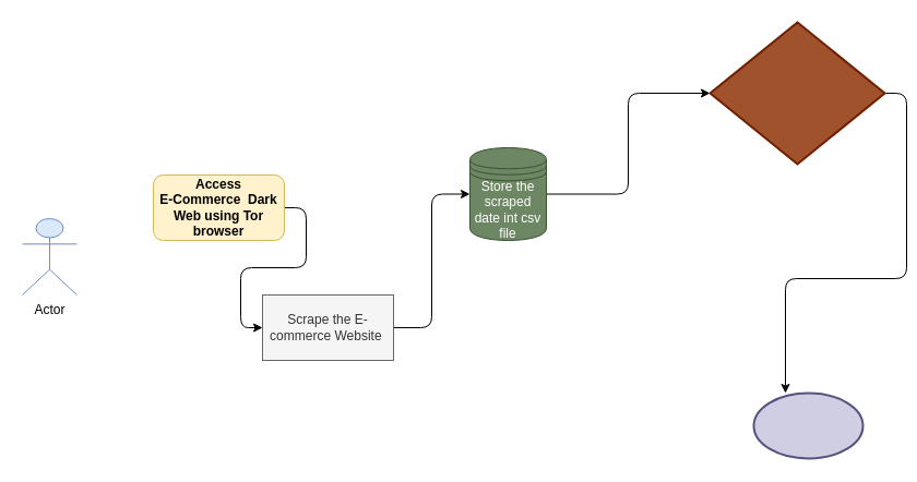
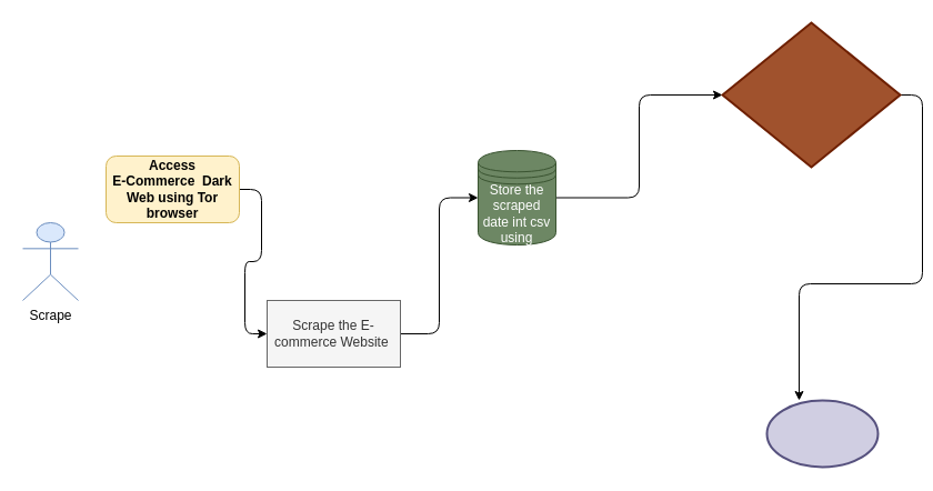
  <mxCell id="0" />
  <mxCell id="1" parent="0" />
- <mxCell id="2" value="Actor" style="shape=umlActor;verticalLabelPosition=bottom;verticalAlign=top;html=1;outlineConnect=0;direction=east;fillColor=#dae8fc;strokeColor=#6c8ebf;" parent="1" vertex="1"><mxGeometry x="20" y="200" width="50" height="70" as="geometry" /></mxCell>
+ <mxCell id="2" value="Scrape" style="shape=umlActor;verticalLabelPosition=bottom;verticalAlign=top;html=1;outlineConnect=0;direction=east;fillColor=#dae8fc;strokeColor=#6c8ebf;" parent="1" vertex="1"><mxGeometry x="20" y="200" width="50" height="70" as="geometry" /></mxCell>
  <mxCell id="3" style="edgeStyle=orthogonalEdgeStyle;curved=0;rounded=1;sketch=0;orthogonalLoop=1;jettySize=auto;html=1;exitX=1;exitY=0.5;exitDx=0;exitDy=0;entryX=0;entryY=0.5;entryDx=0;entryDy=0;" parent="1" source="4" target="6" edge="1"><mxGeometry relative="1" as="geometry" /></mxCell>
- <mxCell id="4" value="Access &lt;br&gt;E-Commerce&amp;nbsp; Dark Web using Tor browser" style="rounded=1;whiteSpace=wrap;html=1;sketch=0;fontStyle=1;fillColor=#fff2cc;strokeColor=#d6b656;" parent="1" vertex="1"><mxGeometry x="140" y="160" width="120" height="60" as="geometry" /></mxCell>
+ <mxCell id="4" value="Access &lt;br&gt;E-Commerce&amp;nbsp; Dark Web using Tor browser" style="rounded=1;whiteSpace=wrap;html=1;sketch=0;fontStyle=1;fillColor=#fff2cc;strokeColor=#d6b656;" parent="1" vertex="1"><mxGeometry x="95" y="140" width="120" height="60" as="geometry" /></mxCell>
  <mxCell id="5" style="edgeStyle=orthogonalEdgeStyle;curved=0;rounded=1;sketch=0;orthogonalLoop=1;jettySize=auto;html=1;exitX=1;exitY=0.5;exitDx=0;exitDy=0;entryX=0;entryY=0.5;entryDx=0;entryDy=0;" parent="1" source="6" target="8" edge="1"><mxGeometry relative="1" as="geometry" /></mxCell>
  <mxCell id="6" value="Scrape the E-commerce Website&amp;nbsp;" style="whiteSpace=wrap;html=1;rounded=0;sketch=0;fillColor=#f5f5f5;fontColor=#333333;strokeColor=#666666;" parent="1" vertex="1"><mxGeometry x="240" y="270" width="120" height="60" as="geometry" /></mxCell>
  <mxCell id="7" style="edgeStyle=orthogonalEdgeStyle;curved=0;rounded=1;sketch=0;orthogonalLoop=1;jettySize=auto;html=1;exitX=1;exitY=0.5;exitDx=0;exitDy=0;entryX=0;entryY=0.5;entryDx=0;entryDy=0;entryPerimeter=0;" parent="1" source="8" target="10" edge="1"><mxGeometry relative="1" as="geometry" /></mxCell>
- <mxCell id="8" value="Store the scraped date int csv file" style="shape=datastore;whiteSpace=wrap;html=1;rounded=0;sketch=0;fillColor=#6d8764;fontColor=#ffffff;strokeColor=#3A5431;" parent="1" vertex="1"><mxGeometry x="430" y="135" width="70" height="85" as="geometry" /></mxCell>
+ <mxCell id="8" value="Store the scraped date int csv using" style="shape=datastore;whiteSpace=wrap;html=1;rounded=0;sketch=0;fillColor=#6d8764;fontColor=#ffffff;strokeColor=#3A5431;" parent="1" vertex="1"><mxGeometry x="430" y="135" width="70" height="85" as="geometry" /></mxCell>
  <mxCell id="9" style="edgeStyle=orthogonalEdgeStyle;curved=0;rounded=1;sketch=0;orthogonalLoop=1;jettySize=auto;html=1;exitX=1;exitY=0.5;exitDx=0;exitDy=0;exitPerimeter=0;entryX=0.29;entryY=0;entryDx=0;entryDy=0;entryPerimeter=0;" parent="1" source="10" target="11" edge="1"><mxGeometry relative="1" as="geometry" /></mxCell>
  <mxCell id="10" value="" style="strokeWidth=2;html=1;shape=mxgraph.flowchart.decision;whiteSpace=wrap;rounded=0;sketch=0;fillColor=#a0522d;fontColor=#ffffff;strokeColor=#6D1F00;" parent="1" vertex="1"><mxGeometry x="650" y="20" width="160" height="130" as="geometry" /></mxCell>
  <mxCell id="11" value="" style="strokeWidth=2;html=1;shape=mxgraph.flowchart.start_1;whiteSpace=wrap;rounded=0;sketch=0;fillColor=#d0cee2;strokeColor=#56517e;" parent="1" vertex="1"><mxGeometry x="690" y="360" width="100" height="60" as="geometry" /></mxCell>
